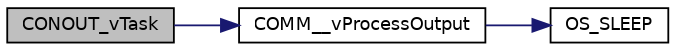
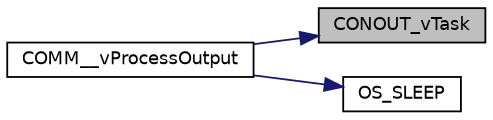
  digraph {
    rankdir=LR
    node [color=black fillcolor=white fontname=Helvetica fontsize=10 shape=record style=filled]
    edge [color=midnightblue fontname=Helvetica fontsize=10 labelfontname=Helvetica labelfontsize=10 style=solid]
    n1 [fillcolor=grey75 fontcolor=black height=0.2 label=CONOUT_vTask width=0.4]
    n2 [height=0.2 label=COMM__vProcessOutput width=0.4]
    n3 [height=0.2 label=OS_SLEEP width=0.4]
-   n1 -> n2
+   n2 -> n1
    n2 -> n3
  }
